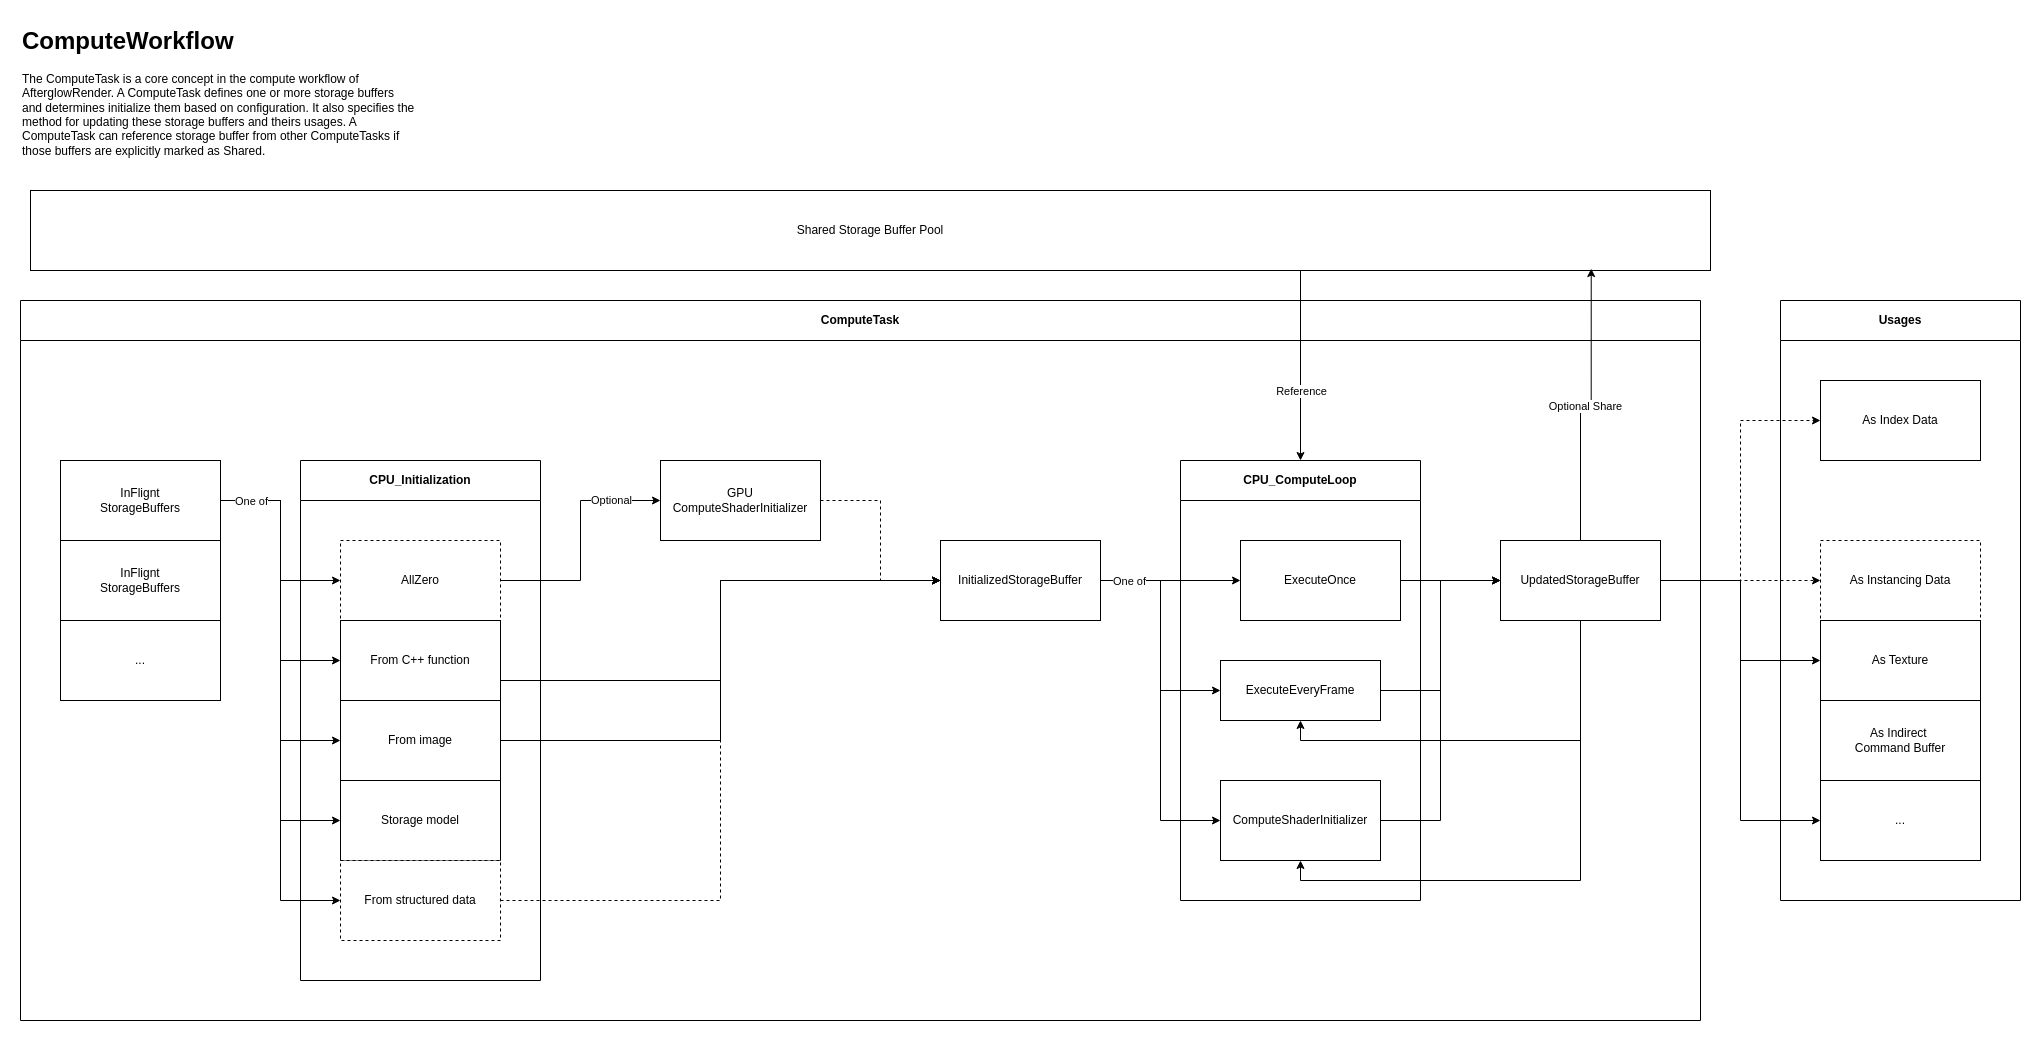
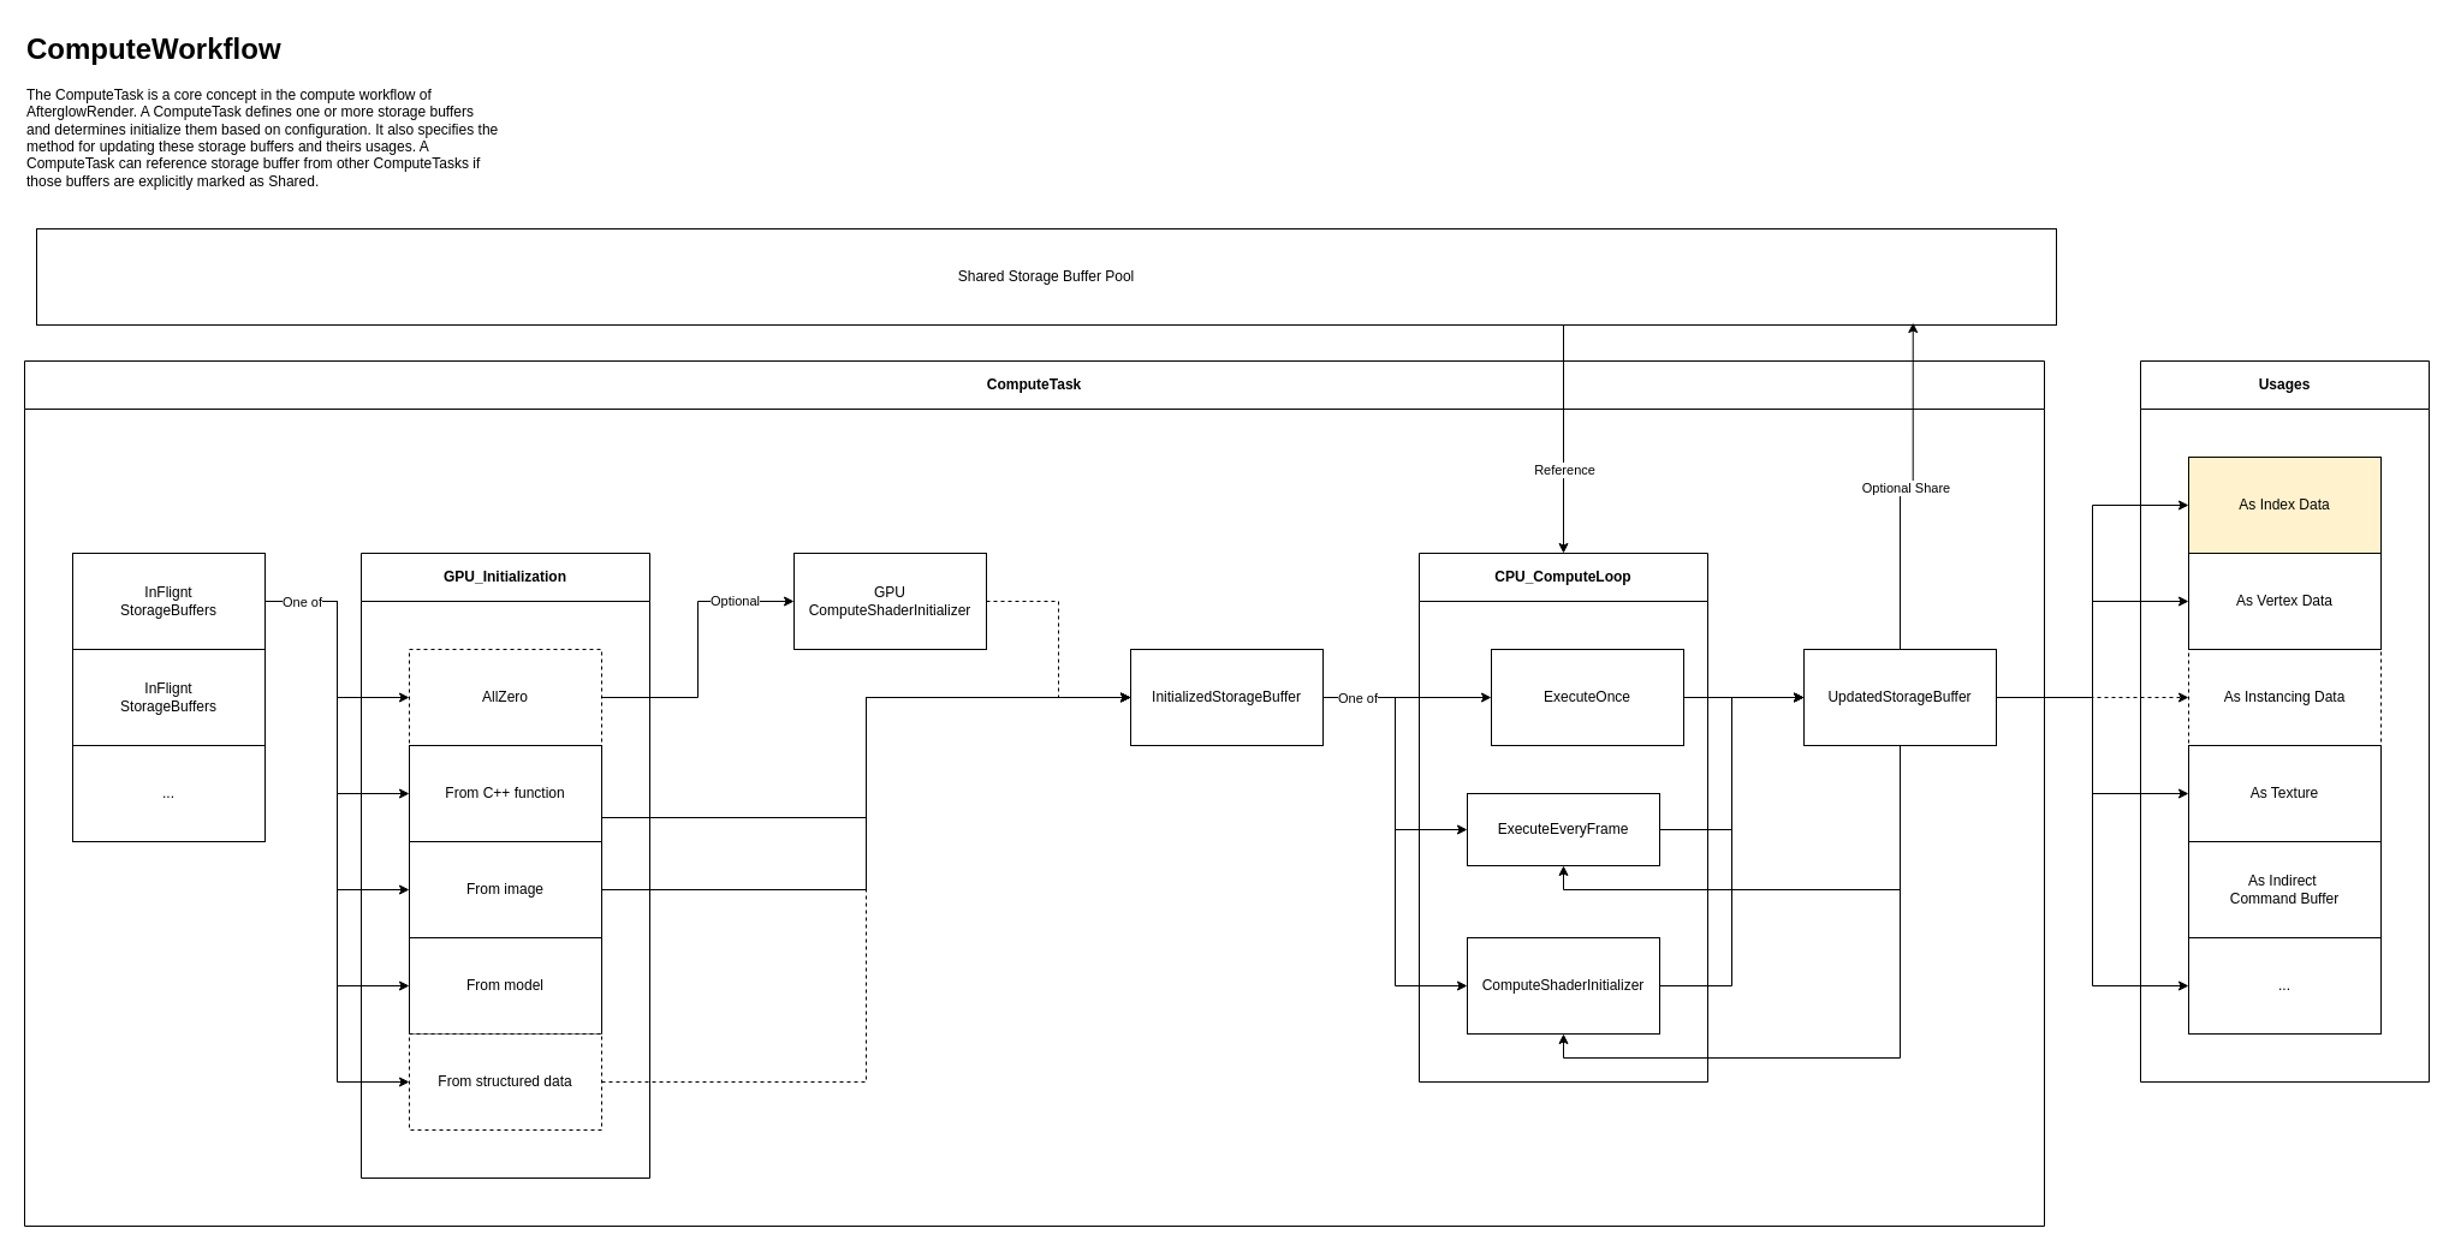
  <mxCell id="0" />
  <mxCell id="1" parent="0" />
  <mxCell id="2" value="&lt;h1 style=&quot;margin-top: 0px;&quot;&gt;ComputeWorkflow&lt;/h1&gt;&lt;p&gt;The ComputeTask is a core concept in the compute workflow of AfterglowRender. A ComputeTask defines one or more storage buffers&amp;nbsp; and determines initialize them based on configuration. It also specifies the method for updating these storage buffers and theirs usages. A ComputeTask can reference storage buffer from other ComputeTasks if those buffers are explicitly marked as Shared.&lt;/p&gt;" style="text;html=1;whiteSpace=wrap;overflow=hidden;rounded=0;" parent="1" vertex="1"><mxGeometry x="20" y="20" width="400" height="140" as="geometry" /></mxCell>
  <mxCell id="3" value="ComputeTask" style="swimlane;whiteSpace=wrap;html=1;startSize=40;" parent="1" vertex="1"><mxGeometry x="20" y="300" width="1680" height="720" as="geometry" /></mxCell>
  <mxCell id="4" style="edgeStyle=orthogonalEdgeStyle;rounded=0;orthogonalLoop=1;jettySize=auto;html=1;exitX=1;exitY=0.5;exitDx=0;exitDy=0;entryX=0;entryY=0.5;entryDx=0;entryDy=0;" parent="3" source="10" target="24" edge="1"><mxGeometry relative="1" as="geometry" /></mxCell>
  <mxCell id="5" style="edgeStyle=orthogonalEdgeStyle;rounded=0;orthogonalLoop=1;jettySize=auto;html=1;exitX=1;exitY=0.5;exitDx=0;exitDy=0;entryX=0;entryY=0.5;entryDx=0;entryDy=0;" parent="3" source="10" target="25" edge="1"><mxGeometry relative="1" as="geometry" /></mxCell>
  <mxCell id="6" style="edgeStyle=orthogonalEdgeStyle;rounded=0;orthogonalLoop=1;jettySize=auto;html=1;exitX=1;exitY=0.5;exitDx=0;exitDy=0;entryX=0;entryY=0.5;entryDx=0;entryDy=0;" parent="3" source="10" target="26" edge="1"><mxGeometry relative="1" as="geometry" /></mxCell>
  <mxCell id="7" style="edgeStyle=orthogonalEdgeStyle;rounded=0;orthogonalLoop=1;jettySize=auto;html=1;exitX=1;exitY=0.5;exitDx=0;exitDy=0;entryX=0;entryY=0.5;entryDx=0;entryDy=0;" parent="3" source="10" target="27" edge="1"><mxGeometry relative="1" as="geometry" /></mxCell>
  <mxCell id="8" style="edgeStyle=orthogonalEdgeStyle;rounded=0;orthogonalLoop=1;jettySize=auto;html=1;exitX=1;exitY=0.5;exitDx=0;exitDy=0;entryX=0;entryY=0.5;entryDx=0;entryDy=0;" parent="3" source="10" target="28" edge="1"><mxGeometry relative="1" as="geometry" /></mxCell>
  <mxCell id="9" value="One of" style="edgeLabel;html=1;align=center;verticalAlign=middle;resizable=0;points=[];" parent="8" vertex="1" connectable="0"><mxGeometry x="-0.946" y="1" relative="1" as="geometry"><mxPoint x="16" y="1" as="offset" /></mxGeometry></mxCell>
  <mxCell id="10" value="InFlignt&lt;div&gt;StorageBuffers&lt;/div&gt;" style="rounded=0;whiteSpace=wrap;html=1;" parent="3" vertex="1"><mxGeometry x="40" y="160" width="160" height="80" as="geometry" /></mxCell>
  <mxCell id="11" value="..." style="rounded=0;whiteSpace=wrap;html=1;" parent="3" vertex="1"><mxGeometry x="40" y="320" width="160" height="80" as="geometry" /></mxCell>
  <mxCell id="12" style="edgeStyle=orthogonalEdgeStyle;rounded=0;orthogonalLoop=1;jettySize=auto;html=1;exitX=1;exitY=0.5;exitDx=0;exitDy=0;entryX=0;entryY=0.5;entryDx=0;entryDy=0;dashed=1;" parent="3" source="13" target="18" edge="1"><mxGeometry relative="1" as="geometry" /></mxCell>
  <mxCell id="13" value="&lt;div&gt;GPU&lt;/div&gt;&lt;div&gt;ComputeShaderInitializer&lt;/div&gt;" style="rounded=0;whiteSpace=wrap;html=1;" parent="3" vertex="1"><mxGeometry x="640" y="160" width="160" height="80" as="geometry" /></mxCell>
  <mxCell id="14" style="edgeStyle=orthogonalEdgeStyle;rounded=0;orthogonalLoop=1;jettySize=auto;html=1;exitX=1;exitY=0.5;exitDx=0;exitDy=0;entryX=0;entryY=0.5;entryDx=0;entryDy=0;" parent="3" source="18" target="35" edge="1"><mxGeometry relative="1" as="geometry" /></mxCell>
  <mxCell id="15" style="edgeStyle=orthogonalEdgeStyle;rounded=0;orthogonalLoop=1;jettySize=auto;html=1;exitX=1;exitY=0.5;exitDx=0;exitDy=0;entryX=0;entryY=0.5;entryDx=0;entryDy=0;" parent="3" source="18" target="36" edge="1"><mxGeometry relative="1" as="geometry" /></mxCell>
  <mxCell id="16" style="edgeStyle=orthogonalEdgeStyle;rounded=0;orthogonalLoop=1;jettySize=auto;html=1;exitX=1;exitY=0.5;exitDx=0;exitDy=0;entryX=0;entryY=0.5;entryDx=0;entryDy=0;" parent="3" source="18" target="37" edge="1"><mxGeometry relative="1" as="geometry" /></mxCell>
  <mxCell id="17" value="One of" style="edgeLabel;html=1;align=center;verticalAlign=middle;resizable=0;points=[];" parent="16" vertex="1" connectable="0"><mxGeometry x="-0.898" relative="1" as="geometry"><mxPoint x="10" as="offset" /></mxGeometry></mxCell>
  <mxCell id="18" value="InitializedStorageBuffer" style="rounded=0;whiteSpace=wrap;html=1;" parent="3" vertex="1"><mxGeometry x="920" y="240" width="160" height="80" as="geometry" /></mxCell>
  <mxCell id="19" value="InFlignt&lt;div&gt;StorageBuffers&lt;/div&gt;" style="rounded=0;whiteSpace=wrap;html=1;" parent="3" vertex="1"><mxGeometry x="40" y="240" width="160" height="80" as="geometry" /></mxCell>
  <mxCell id="20" style="edgeStyle=orthogonalEdgeStyle;rounded=0;orthogonalLoop=1;jettySize=auto;html=1;exitX=0.5;exitY=1;exitDx=0;exitDy=0;entryX=0.5;entryY=1;entryDx=0;entryDy=0;" parent="3" source="22" target="36" edge="1"><mxGeometry relative="1" as="geometry" /></mxCell>
  <mxCell id="21" style="edgeStyle=orthogonalEdgeStyle;rounded=0;orthogonalLoop=1;jettySize=auto;html=1;exitX=0.5;exitY=1;exitDx=0;exitDy=0;entryX=0.5;entryY=1;entryDx=0;entryDy=0;" parent="3" source="22" target="37" edge="1"><mxGeometry relative="1" as="geometry" /></mxCell>
  <mxCell id="22" value="UpdatedStorageBuffer" style="rounded=0;whiteSpace=wrap;html=1;" parent="3" vertex="1"><mxGeometry x="1480" y="240" width="160" height="80" as="geometry" /></mxCell>
- <mxCell id="23" value="CPU_Initialization" style="swimlane;whiteSpace=wrap;html=1;startSize=40;" parent="3" vertex="1"><mxGeometry x="280" y="160" width="240" height="520" as="geometry" /></mxCell>
+ <mxCell id="23" value="GPU_Initialization" style="swimlane;whiteSpace=wrap;html=1;startSize=40;" parent="3" vertex="1"><mxGeometry x="280" y="160" width="240" height="520" as="geometry" /></mxCell>
  <mxCell id="24" value="AllZero" style="rounded=0;whiteSpace=wrap;html=1;dashed=1;" parent="23" vertex="1"><mxGeometry x="40" y="80" width="160" height="80" as="geometry" /></mxCell>
  <mxCell id="25" value="From C++ function" style="rounded=0;whiteSpace=wrap;html=1;" parent="23" vertex="1"><mxGeometry x="40" y="160" width="160" height="80" as="geometry" /></mxCell>
  <mxCell id="26" value="From image" style="rounded=0;whiteSpace=wrap;html=1;" parent="23" vertex="1"><mxGeometry x="40" y="240" width="160" height="80" as="geometry" /></mxCell>
- <mxCell id="27" value="Storage model" style="rounded=0;whiteSpace=wrap;html=1;" parent="23" vertex="1"><mxGeometry x="40" y="320" width="160" height="80" as="geometry" /></mxCell>
+ <mxCell id="27" value="From model" style="rounded=0;whiteSpace=wrap;html=1;" parent="23" vertex="1"><mxGeometry x="40" y="320" width="160" height="80" as="geometry" /></mxCell>
  <mxCell id="28" value="From structured data" style="rounded=0;whiteSpace=wrap;html=1;dashed=1;" parent="23" vertex="1"><mxGeometry x="40" y="400" width="160" height="80" as="geometry" /></mxCell>
  <mxCell id="29" style="edgeStyle=orthogonalEdgeStyle;rounded=0;orthogonalLoop=1;jettySize=auto;html=1;exitX=1;exitY=0.5;exitDx=0;exitDy=0;" parent="3" source="24" target="13" edge="1"><mxGeometry relative="1" as="geometry" /></mxCell>
  <mxCell id="30" value="Optional" style="edgeLabel;html=1;align=center;verticalAlign=middle;resizable=0;points=[];" parent="29" vertex="1" connectable="0"><mxGeometry x="0.477" y="1" relative="1" as="geometry"><mxPoint x="13" as="offset" /></mxGeometry></mxCell>
  <mxCell id="31" style="edgeStyle=orthogonalEdgeStyle;rounded=0;orthogonalLoop=1;jettySize=auto;html=1;exitX=1;exitY=0.75;exitDx=0;exitDy=0;entryX=0;entryY=0.5;entryDx=0;entryDy=0;" parent="3" source="25" target="18" edge="1"><mxGeometry relative="1" as="geometry" /></mxCell>
  <mxCell id="32" style="edgeStyle=orthogonalEdgeStyle;rounded=0;orthogonalLoop=1;jettySize=auto;html=1;exitX=1;exitY=0.5;exitDx=0;exitDy=0;entryX=0;entryY=0.5;entryDx=0;entryDy=0;" parent="3" source="26" target="18" edge="1"><mxGeometry relative="1" as="geometry" /></mxCell>
  <mxCell id="33" style="edgeStyle=orthogonalEdgeStyle;rounded=0;orthogonalLoop=1;jettySize=auto;html=1;exitX=1;exitY=0.5;exitDx=0;exitDy=0;entryX=0;entryY=0.5;entryDx=0;entryDy=0;dashed=1;" parent="3" source="28" target="18" edge="1"><mxGeometry relative="1" as="geometry" /></mxCell>
  <mxCell id="34" value="CPU_ComputeLoop" style="swimlane;whiteSpace=wrap;html=1;startSize=40;" parent="3" vertex="1"><mxGeometry x="1160" y="160" width="240" height="440" as="geometry" /></mxCell>
  <mxCell id="35" value="&lt;span style=&quot;text-align: left;&quot;&gt;ExecuteOnce&lt;/span&gt;" style="rounded=0;whiteSpace=wrap;html=1;" parent="34" vertex="1"><mxGeometry x="60" y="80" width="160" height="80" as="geometry" /></mxCell>
  <mxCell id="36" value="&lt;span style=&quot;text-align: left;&quot;&gt;ExecuteEveryFrame&lt;/span&gt;" style="rounded=0;whiteSpace=wrap;html=1;" parent="34" vertex="1"><mxGeometry x="40" y="200" width="160" height="60" as="geometry" /></mxCell>
  <mxCell id="37" value="&lt;span style=&quot;text-align: left;&quot;&gt;ComputeShaderInitializer&lt;/span&gt;" style="rounded=0;whiteSpace=wrap;html=1;" parent="34" vertex="1"><mxGeometry x="40" y="320" width="160" height="80" as="geometry" /></mxCell>
  <mxCell id="38" style="edgeStyle=orthogonalEdgeStyle;rounded=0;orthogonalLoop=1;jettySize=auto;html=1;exitX=1;exitY=0.5;exitDx=0;exitDy=0;" parent="3" source="35" target="22" edge="1"><mxGeometry relative="1" as="geometry" /></mxCell>
  <mxCell id="39" style="edgeStyle=orthogonalEdgeStyle;rounded=0;orthogonalLoop=1;jettySize=auto;html=1;exitX=1;exitY=0.5;exitDx=0;exitDy=0;entryX=0;entryY=0.5;entryDx=0;entryDy=0;" parent="3" source="36" target="22" edge="1"><mxGeometry relative="1" as="geometry" /></mxCell>
  <mxCell id="40" style="edgeStyle=orthogonalEdgeStyle;rounded=0;orthogonalLoop=1;jettySize=auto;html=1;exitX=1;exitY=0.5;exitDx=0;exitDy=0;entryX=0;entryY=0.5;entryDx=0;entryDy=0;" parent="3" source="37" target="22" edge="1"><mxGeometry relative="1" as="geometry" /></mxCell>
  <mxCell id="41" style="edgeStyle=orthogonalEdgeStyle;rounded=0;orthogonalLoop=1;jettySize=auto;html=1;exitX=0.75;exitY=1;exitDx=0;exitDy=0;entryX=0.5;entryY=0;entryDx=0;entryDy=0;" parent="1" source="43" target="34" edge="1"><mxGeometry relative="1" as="geometry"><Array as="points"><mxPoint x="1300" y="260" /></Array></mxGeometry></mxCell>
  <mxCell id="42" value="Reference" style="edgeLabel;html=1;align=center;verticalAlign=middle;resizable=0;points=[];" parent="41" vertex="1" connectable="0"><mxGeometry x="-0.033" y="-1" relative="1" as="geometry"><mxPoint x="1" y="44" as="offset" /></mxGeometry></mxCell>
  <mxCell id="43" value="Shared Storage Buffer Pool" style="rounded=0;whiteSpace=wrap;html=1;" parent="1" vertex="1"><mxGeometry x="30" y="190" width="1680" height="80" as="geometry" /></mxCell>
  <mxCell id="44" style="edgeStyle=orthogonalEdgeStyle;rounded=0;orthogonalLoop=1;jettySize=auto;html=1;exitX=0.5;exitY=0;exitDx=0;exitDy=0;entryX=0.929;entryY=0.976;entryDx=0;entryDy=0;entryPerimeter=0;" parent="1" source="22" target="43" edge="1"><mxGeometry relative="1" as="geometry" /></mxCell>
  <mxCell id="45" value="Optional Share" style="edgeLabel;html=1;align=center;verticalAlign=middle;resizable=0;points=[];" parent="44" vertex="1" connectable="0"><mxGeometry x="-0.013" relative="1" as="geometry"><mxPoint as="offset" /></mxGeometry></mxCell>
  <mxCell id="46" value="Usages" style="swimlane;whiteSpace=wrap;html=1;startSize=40;" parent="1" vertex="1"><mxGeometry x="1780" y="300" width="240" height="600" as="geometry" /></mxCell>
  <mxCell id="47" value="As Instancing Data" style="rounded=0;whiteSpace=wrap;html=1;dashed=1;" parent="46" vertex="1"><mxGeometry x="40" y="240" width="160" height="80" as="geometry" /></mxCell>
- <mxCell id="49" value="As Index Data" style="rounded=0;whiteSpace=wrap;html=1;" parent="46" vertex="1"><mxGeometry x="40" y="80" width="160" height="80" as="geometry" /></mxCell>
+ <mxCell id="48" value="As Vertex Data" style="rounded=0;whiteSpace=wrap;html=1;" parent="46" vertex="1"><mxGeometry x="40" y="160" width="160" height="80" as="geometry" /></mxCell>
+ <mxCell id="49" value="As Index Data" style="rounded=0;whiteSpace=wrap;html=1;fillColor=#fff2cc;" parent="46" vertex="1"><mxGeometry x="40" y="80" width="160" height="80" as="geometry" /></mxCell>
  <mxCell id="50" value="As Indirect&amp;nbsp;&lt;div&gt;Command Buffer&lt;/div&gt;" style="rounded=0;whiteSpace=wrap;html=1;" parent="46" vertex="1"><mxGeometry x="40" y="400" width="160" height="80" as="geometry" /></mxCell>
  <mxCell id="51" value="As Texture" style="rounded=0;whiteSpace=wrap;html=1;" parent="46" vertex="1"><mxGeometry x="40" y="320" width="160" height="80" as="geometry" /></mxCell>
  <mxCell id="52" value="..." style="rounded=0;whiteSpace=wrap;html=1;" parent="46" vertex="1"><mxGeometry x="40" y="480" width="160" height="80" as="geometry" /></mxCell>
- <mxCell id="53" style="edgeStyle=orthogonalEdgeStyle;rounded=0;orthogonalLoop=1;jettySize=auto;html=1;exitX=1;exitY=0.5;exitDx=0;exitDy=0;entryX=0;entryY=0.5;entryDx=0;entryDy=0;dashed=1;" parent="1" source="22" target="49" edge="1"><mxGeometry relative="1" as="geometry" /></mxCell>
+ <mxCell id="53" style="edgeStyle=orthogonalEdgeStyle;rounded=0;orthogonalLoop=1;jettySize=auto;html=1;exitX=1;exitY=0.5;exitDx=0;exitDy=0;entryX=0;entryY=0.5;entryDx=0;entryDy=0;" parent="1" source="22" target="49" edge="1"><mxGeometry relative="1" as="geometry" /></mxCell>
+ <mxCell id="54" style="edgeStyle=orthogonalEdgeStyle;rounded=0;orthogonalLoop=1;jettySize=auto;html=1;exitX=1;exitY=0.5;exitDx=0;exitDy=0;" parent="1" source="22" target="48" edge="1"><mxGeometry relative="1" as="geometry" /></mxCell>
  <mxCell id="55" style="edgeStyle=orthogonalEdgeStyle;rounded=0;orthogonalLoop=1;jettySize=auto;html=1;exitX=1;exitY=0.5;exitDx=0;exitDy=0;dashed=1;" parent="1" source="22" target="47" edge="1"><mxGeometry relative="1" as="geometry" /></mxCell>
  <mxCell id="56" style="edgeStyle=orthogonalEdgeStyle;rounded=0;orthogonalLoop=1;jettySize=auto;html=1;exitX=1;exitY=0.5;exitDx=0;exitDy=0;entryX=0;entryY=0.5;entryDx=0;entryDy=0;" parent="1" source="22" target="51" edge="1"><mxGeometry relative="1" as="geometry" /></mxCell>
  <mxCell id="57" style="edgeStyle=orthogonalEdgeStyle;rounded=0;orthogonalLoop=1;jettySize=auto;html=1;exitX=1;exitY=0.5;exitDx=0;exitDy=0;entryX=0;entryY=0.5;entryDx=0;entryDy=0;" parent="1" source="22" target="52" edge="1"><mxGeometry relative="1" as="geometry" /></mxCell>
